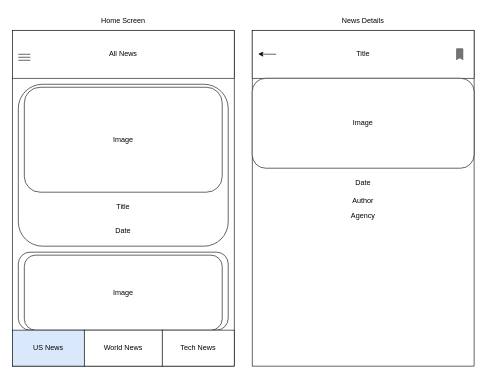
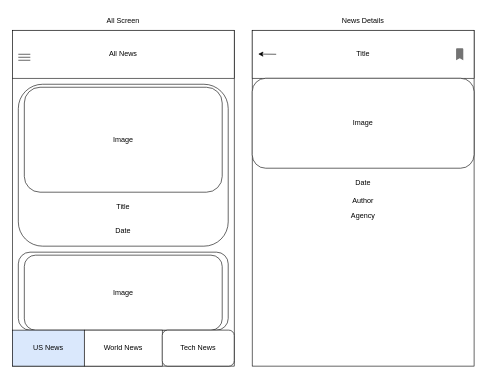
  <mxCell id="0" />
  <mxCell id="1" parent="0" />
  <mxCell id="2" value="" style="rounded=0;whiteSpace=wrap;html=1;" parent="1" vertex="1"><mxGeometry y="50" width="370" height="560" as="geometry" x="20" /></mxCell>
- <mxCell id="3" value="Home Screen" style="text;html=1;strokeColor=none;fillColor=none;align=center;verticalAlign=middle;whiteSpace=wrap;rounded=0;" parent="1" vertex="1"><mxGeometry x="145" y="20" width="120" height="30" as="geometry" /></mxCell>
+ <mxCell id="3" value="All Screen" style="text;html=1;strokeColor=none;fillColor=none;align=center;verticalAlign=middle;whiteSpace=wrap;rounded=0;" parent="1" vertex="1"><mxGeometry x="145" y="20" width="120" height="30" as="geometry" /></mxCell>
  <mxCell id="4" value="Location" style="rounded=1;whiteSpace=wrap;html=1;" parent="1" vertex="1"><mxGeometry x="30" y="140" width="350" height="270" as="geometry" /></mxCell>
  <mxCell id="5" value="All News" style="rounded=0;whiteSpace=wrap;html=1;" parent="1" vertex="1"><mxGeometry y="50" width="370" height="80" as="geometry" x="20" /></mxCell>
  <mxCell id="6" value="Image" style="rounded=1;whiteSpace=wrap;html=1;" parent="1" vertex="1"><mxGeometry x="40" y="145" width="330" height="175" as="geometry" /></mxCell>
  <mxCell id="7" value="" style="rounded=0;whiteSpace=wrap;html=1;" parent="1" vertex="1"><mxGeometry x="420" y="50" width="370" height="560" as="geometry" /></mxCell>
  <mxCell id="8" value="News Details" style="text;html=1;strokeColor=none;fillColor=none;align=center;verticalAlign=middle;whiteSpace=wrap;rounded=0;" parent="1" vertex="1"><mxGeometry x="545" y="20" width="120" height="30" as="geometry" /></mxCell>
  <mxCell id="9" value="Title" style="rounded=0;whiteSpace=wrap;html=1;" parent="1" vertex="1"><mxGeometry x="420" y="50" width="370" height="80" as="geometry" /></mxCell>
  <mxCell id="10" value="Image" style="rounded=1;whiteSpace=wrap;html=1;" parent="1" vertex="1"><mxGeometry x="420" y="130" width="370" height="150" as="geometry" /></mxCell>
  <mxCell id="11" value="Date" style="text;html=1;align=center;verticalAlign=middle;whiteSpace=wrap;rounded=0;" parent="1" vertex="1"><mxGeometry x="550" y="290" width="110" height="30" as="geometry" /></mxCell>
  <mxCell id="12" value="Author" style="text;html=1;align=center;verticalAlign=middle;whiteSpace=wrap;rounded=0;" parent="1" vertex="1"><mxGeometry x="550" y="320" width="110" height="30" as="geometry" /></mxCell>
  <mxCell id="13" value="Agency" style="text;html=1;align=center;verticalAlign=middle;whiteSpace=wrap;rounded=0;" parent="1" vertex="1"><mxGeometry x="550" y="345" width="110" height="30" as="geometry" /></mxCell>
  <mxCell id="14" value="" style="endArrow=none;html=1;rounded=0;exitX=0;exitY=0.75;exitDx=0;exitDy=0;" edge="1" parent="1"><mxGeometry width="50" height="50" relative="1" as="geometry"><mxPoint x="30" y="90" as="sourcePoint" /><mxPoint x="50" y="90" as="targetPoint" /></mxGeometry></mxCell>
  <mxCell id="15" value="" style="endArrow=none;html=1;rounded=0;exitX=0;exitY=0.75;exitDx=0;exitDy=0;" edge="1" parent="1"><mxGeometry width="50" height="50" relative="1" as="geometry"><mxPoint x="30" y="95" as="sourcePoint" /><mxPoint x="50" y="95" as="targetPoint" /></mxGeometry></mxCell>
  <mxCell id="16" value="" style="endArrow=none;html=1;rounded=0;exitX=0;exitY=0.75;exitDx=0;exitDy=0;" edge="1" parent="1"><mxGeometry width="50" height="50" relative="1" as="geometry"><mxPoint x="30" y="100" as="sourcePoint" /><mxPoint x="50" y="100" as="targetPoint" /></mxGeometry></mxCell>
  <mxCell id="17" value="Title" style="text;html=1;align=center;verticalAlign=middle;whiteSpace=wrap;rounded=0;" vertex="1" parent="1"><mxGeometry x="175" y="330" width="60" height="30" as="geometry" /></mxCell>
  <mxCell id="18" value="Date" style="text;html=1;align=center;verticalAlign=middle;whiteSpace=wrap;rounded=0;" vertex="1" parent="1"><mxGeometry x="175" y="370" width="60" height="30" as="geometry" /></mxCell>
  <mxCell id="19" value="Location" style="rounded=1;whiteSpace=wrap;html=1;" vertex="1" parent="1"><mxGeometry x="30" y="420" width="350" height="130" as="geometry" /></mxCell>
  <mxCell id="20" value="Image" style="rounded=1;whiteSpace=wrap;html=1;" vertex="1" parent="1"><mxGeometry x="40" y="425" width="330" height="125" as="geometry" /></mxCell>
  <mxCell id="21" value="US News" style="rounded=0;whiteSpace=wrap;html=1;fillColor=#dae8fc;" vertex="1" parent="1"><mxGeometry y="550" width="120" height="60" as="geometry" x="20" /></mxCell>
  <mxCell id="22" value="World News" style="rounded=0;whiteSpace=wrap;html=1;" vertex="1" parent="1"><mxGeometry x="140" y="550" width="130" height="60" as="geometry" /></mxCell>
- <mxCell id="23" value="Tech News" style="rounded=0;whiteSpace=wrap;html=1;" vertex="1" parent="1"><mxGeometry x="270" y="550" width="120" height="60" as="geometry" /></mxCell>
+ <mxCell id="23" value="Tech News" style="whiteSpace=wrap;html=1;rounded=1;" vertex="1" parent="1"><mxGeometry x="270" y="550" width="120" height="60" as="geometry" /></mxCell>
  <mxCell id="24" value="" style="endArrow=classic;html=1;rounded=0;" edge="1" parent="1"><mxGeometry width="50" height="50" relative="1" as="geometry"><mxPoint x="460" y="90" as="sourcePoint" /><mxPoint x="430" y="89.66" as="targetPoint" /></mxGeometry></mxCell>
  <mxCell id="25" value="" style="html=1;dashed=0;aspect=fixed;verticalLabelPosition=bottom;verticalAlign=top;align=center;shape=mxgraph.gmdl.bookmark;strokeColor=none;fillColor=#737373;shadow=0;sketch=0;" vertex="1" parent="1"><mxGeometry x="760" y="80" width="12" height="20" as="geometry" /></mxCell>
